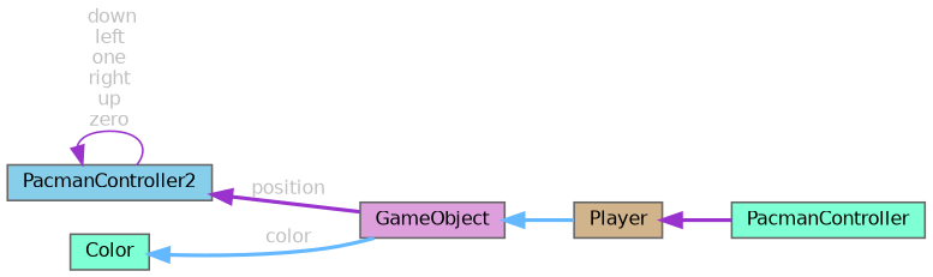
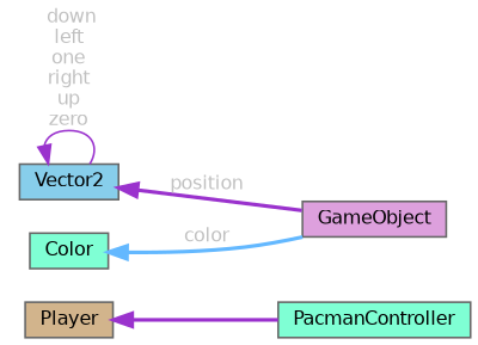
  digraph {
    fontname="DejaVu Sans"
    rankdir=LR
    node [color=gray40 fillcolor=aquamarine fontname="DejaVu Sans" fontsize=10 shape=box style=filled]
    edge [color=darkorchid3 dir=back fontname="DejaVu Sans" fontsize=10 labelfontname=Helvetica labelfontsize=10 style=bold fontcolor=grey]
    n1 [fontcolor=black height=0.2 label=PacmanController width=0.4]
    n2 [fillcolor=tan height=0.2 label=Player width=0.4]
    n3 [fillcolor=plum height=0.2 label=GameObject width=0.4]
-   n4 [fillcolor=skyblue height=0.2 label=PacmanController2 width=0.4]
+   n4 [fillcolor=skyblue height=0.2 label=Vector2 width=0.4]
    n5 [height=0.2 label=Color width=0.4]
    n2 -> n1 [fontcolor=""]
-   n3 -> n2 [color=steelblue1 fontcolor=""]
    n4 -> n3 [label=" position"]
    n4 -> n4 [label=" down\nleft\none\nright\nup\nzero" style=solid]
    n5 -> n3 [color=steelblue1 label=" color"]
  }
